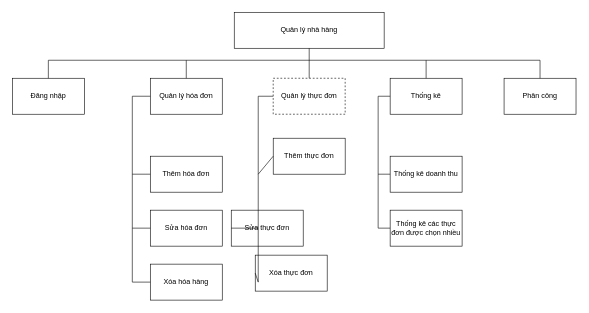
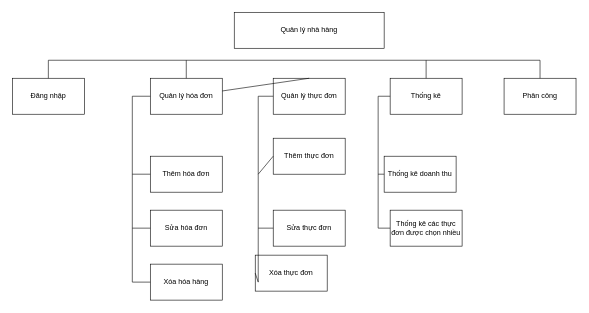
  <mxCell id="0" />
  <mxCell id="1" parent="0" />
  <mxCell id="2" value="Quản lý nhà hàng" style="rounded=0;whiteSpace=wrap;html=1;" vertex="1" parent="1"><mxGeometry x="390" y="20" width="250" height="60" as="geometry" /></mxCell>
  <mxCell id="3" value="Đăng nhập" style="rounded=0;whiteSpace=wrap;html=1;" vertex="1" parent="1"><mxGeometry x="20" y="130" width="120" height="60" as="geometry" /></mxCell>
  <mxCell id="4" value="Quản lý hóa đơn" style="rounded=0;whiteSpace=wrap;html=1;" vertex="1" parent="1"><mxGeometry x="250" y="130" width="120" height="60" as="geometry" /></mxCell>
- <mxCell id="5" value="Quản lý thực đơn" style="rounded=0;whiteSpace=wrap;html=1;dashed=1;" vertex="1" parent="1"><mxGeometry x="455" y="130" width="120" height="60" as="geometry" /></mxCell>
+ <mxCell id="5" value="Quản lý thực đơn" style="rounded=0;whiteSpace=wrap;html=1;" vertex="1" parent="1"><mxGeometry x="455" y="130" width="120" height="60" as="geometry" /></mxCell>
  <mxCell id="6" value="Thống kê" style="rounded=0;whiteSpace=wrap;html=1;" vertex="1" parent="1"><mxGeometry x="650" y="130" width="120" height="60" as="geometry" /></mxCell>
  <mxCell id="7" value="Phân công" style="rounded=0;whiteSpace=wrap;html=1;" vertex="1" parent="1"><mxGeometry x="840" y="130" width="120" height="60" as="geometry" /></mxCell>
  <mxCell id="8" value="Thêm hóa đơn" style="rounded=0;whiteSpace=wrap;html=1;" vertex="1" parent="1"><mxGeometry x="250" y="260" width="120" height="60" as="geometry" /></mxCell>
  <mxCell id="9" value="Sửa hóa đơn" style="rounded=0;whiteSpace=wrap;html=1;" vertex="1" parent="1"><mxGeometry x="250" y="350" width="120" height="60" as="geometry" /></mxCell>
  <mxCell id="10" value="Xóa hóa hàng" style="rounded=0;whiteSpace=wrap;html=1;" vertex="1" parent="1"><mxGeometry x="250" y="440" width="120" height="60" as="geometry" /></mxCell>
  <mxCell id="11" value="Thêm thực đơn" style="rounded=0;whiteSpace=wrap;html=1;" vertex="1" parent="1"><mxGeometry x="455" y="230" width="120" height="60" as="geometry" /></mxCell>
- <mxCell id="12" value="Sửa thực đơn" style="rounded=0;whiteSpace=wrap;html=1;" vertex="1" parent="1"><mxGeometry x="385" y="350" width="120" height="60" as="geometry" /></mxCell>
+ <mxCell id="12" value="Sửa thực đơn" style="rounded=0;whiteSpace=wrap;html=1;" vertex="1" parent="1"><mxGeometry x="455" y="350" width="120" height="60" as="geometry" /></mxCell>
  <mxCell id="13" value="Xóa thực đơn" style="rounded=0;whiteSpace=wrap;html=1;" vertex="1" parent="1"><mxGeometry x="425" y="425" width="120" height="60" as="geometry" /></mxCell>
- <mxCell id="14" value="Thống kê doanh thu" style="rounded=0;whiteSpace=wrap;html=1;" vertex="1" parent="1"><mxGeometry x="650" y="260" width="120" height="60" as="geometry" /></mxCell>
+ <mxCell id="14" value="Thống kê doanh thu" style="rounded=0;whiteSpace=wrap;html=1;" vertex="1" parent="1"><mxGeometry x="640" y="260" width="120" height="60" as="geometry" /></mxCell>
  <mxCell id="15" value="Thống kê các thực đơn được chọn nhiều" style="rounded=0;whiteSpace=wrap;html=1;" vertex="1" parent="1"><mxGeometry x="650" y="350" width="120" height="60" as="geometry" /></mxCell>
- <mxCell id="16" value="" style="endArrow=none;html=1;rounded=0;entryX=0.5;entryY=1;entryDx=0;entryDy=0;exitX=0.5;exitY=0;exitDx=0;exitDy=0;" edge="1" parent="1" source="5" target="2"><mxGeometry width="50" height="50" relative="1" as="geometry"><mxPoint x="340" y="270" as="sourcePoint" /><mxPoint x="390" y="220" as="targetPoint" /></mxGeometry></mxCell>
+ <mxCell id="16" value="" style="endArrow=none;html=1;rounded=0;exitX=0.5;exitY=0;exitDx=0;exitDy=0;" edge="1" parent="1" source="5" target="4"><mxGeometry width="50" height="50" relative="1" as="geometry"><mxPoint x="340" y="270" as="sourcePoint" /><mxPoint x="390" y="220" as="targetPoint" /></mxGeometry></mxCell>
  <mxCell id="17" value="" style="endArrow=none;html=1;rounded=0;exitX=0.5;exitY=0;exitDx=0;exitDy=0;entryX=0.5;entryY=0;entryDx=0;entryDy=0;" edge="1" parent="1" source="3" target="7"><mxGeometry width="50" height="50" relative="1" as="geometry"><mxPoint x="340" y="270" as="sourcePoint" /><mxPoint x="390" y="220" as="targetPoint" /><Array as="points"><mxPoint x="80" y="100" /><mxPoint x="900" y="100" /></Array></mxGeometry></mxCell>
  <mxCell id="18" value="" style="endArrow=none;html=1;rounded=0;exitX=0;exitY=0.5;exitDx=0;exitDy=0;entryX=0;entryY=0.5;entryDx=0;entryDy=0;" edge="1" parent="1" source="4" target="10"><mxGeometry width="50" height="50" relative="1" as="geometry"><mxPoint x="340" y="270" as="sourcePoint" /><mxPoint x="390" y="220" as="targetPoint" /><Array as="points"><mxPoint x="220" y="160" /><mxPoint x="220" y="470" /></Array></mxGeometry></mxCell>
  <mxCell id="19" value="" style="endArrow=none;html=1;rounded=0;exitX=0;exitY=0.5;exitDx=0;exitDy=0;" edge="1" parent="1" source="8"><mxGeometry width="50" height="50" relative="1" as="geometry"><mxPoint x="340" y="270" as="sourcePoint" /><mxPoint x="220" y="290" as="targetPoint" /></mxGeometry></mxCell>
  <mxCell id="20" value="" style="endArrow=none;html=1;rounded=0;exitX=0;exitY=0.5;exitDx=0;exitDy=0;" edge="1" parent="1" source="9"><mxGeometry width="50" height="50" relative="1" as="geometry"><mxPoint x="340" y="270" as="sourcePoint" /><mxPoint x="220" y="380" as="targetPoint" /></mxGeometry></mxCell>
  <mxCell id="21" value="" style="endArrow=none;html=1;rounded=0;exitX=0.5;exitY=0;exitDx=0;exitDy=0;" edge="1" parent="1" source="4"><mxGeometry width="50" height="50" relative="1" as="geometry"><mxPoint x="340" y="270" as="sourcePoint" /><mxPoint x="310" y="100" as="targetPoint" /></mxGeometry></mxCell>
  <mxCell id="22" value="" style="endArrow=none;html=1;rounded=0;exitX=0;exitY=0.5;exitDx=0;exitDy=0;entryX=0;entryY=0.5;entryDx=0;entryDy=0;" edge="1" parent="1" source="5" target="13"><mxGeometry width="50" height="50" relative="1" as="geometry"><mxPoint x="340" y="270" as="sourcePoint" /><mxPoint x="390" y="220" as="targetPoint" /><Array as="points"><mxPoint x="430" y="160" /><mxPoint x="430" y="470" /></Array></mxGeometry></mxCell>
  <mxCell id="23" value="" style="endArrow=none;html=1;rounded=0;exitX=0;exitY=0.5;exitDx=0;exitDy=0;" edge="1" parent="1" source="11"><mxGeometry width="50" height="50" relative="1" as="geometry"><mxPoint x="340" y="270" as="sourcePoint" /><mxPoint x="430" y="290" as="targetPoint" /></mxGeometry></mxCell>
  <mxCell id="24" value="" style="endArrow=none;html=1;rounded=0;exitX=0;exitY=0.5;exitDx=0;exitDy=0;" edge="1" parent="1" source="12"><mxGeometry width="50" height="50" relative="1" as="geometry"><mxPoint x="340" y="270" as="sourcePoint" /><mxPoint x="430" y="380" as="targetPoint" /></mxGeometry></mxCell>
  <mxCell id="25" value="" style="endArrow=none;html=1;rounded=0;exitX=0.5;exitY=0;exitDx=0;exitDy=0;" edge="1" parent="1" source="6"><mxGeometry width="50" height="50" relative="1" as="geometry"><mxPoint x="340" y="270" as="sourcePoint" /><mxPoint x="710" y="100" as="targetPoint" /></mxGeometry></mxCell>
  <mxCell id="26" value="" style="endArrow=none;html=1;rounded=0;exitX=0;exitY=0.5;exitDx=0;exitDy=0;entryX=0;entryY=0.5;entryDx=0;entryDy=0;" edge="1" parent="1" source="6" target="15"><mxGeometry width="50" height="50" relative="1" as="geometry"><mxPoint x="340" y="270" as="sourcePoint" /><mxPoint x="390" y="220" as="targetPoint" /><Array as="points"><mxPoint x="630" y="160" /><mxPoint x="630" y="380" /></Array></mxGeometry></mxCell>
  <mxCell id="27" value="" style="endArrow=none;html=1;rounded=0;exitX=0;exitY=0.5;exitDx=0;exitDy=0;" edge="1" parent="1" source="14"><mxGeometry width="50" height="50" relative="1" as="geometry"><mxPoint x="340" y="270" as="sourcePoint" /><mxPoint x="630" y="290" as="targetPoint" /></mxGeometry></mxCell>
